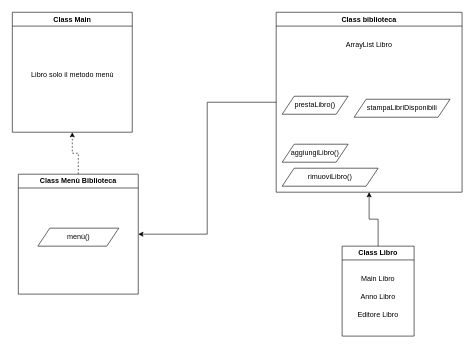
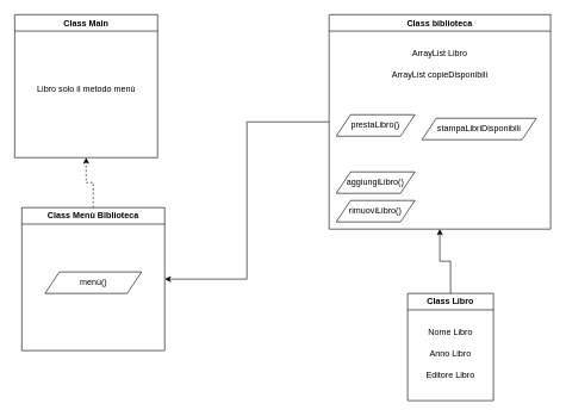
  <mxCell id="0" />
  <mxCell id="1" parent="0" />
  <mxCell id="2" style="edgeStyle=orthogonalEdgeStyle;rounded=0;orthogonalLoop=1;jettySize=auto;html=1;exitX=0;exitY=0.5;exitDx=0;exitDy=0;entryX=1;entryY=0.5;entryDx=0;entryDy=0;" edge="1" parent="1" source="3" target="18"><mxGeometry relative="1" as="geometry" /></mxCell>
  <mxCell id="3" value="Class biblioteca" style="swimlane;whiteSpace=wrap;html=1;" vertex="1" parent="1"><mxGeometry x="460" y="20" width="310" height="300" as="geometry" /></mxCell>
  <mxCell id="4" value="ArrayList Libro" style="text;html=1;strokeColor=none;fillColor=none;align=center;verticalAlign=middle;whiteSpace=wrap;rounded=0;" vertex="1" parent="3"><mxGeometry x="40" y="40" width="230" height="30" as="geometry" /></mxCell>
+ <mxCell id="5" value="ArrayList copieDisponibili" style="text;html=1;strokeColor=none;fillColor=none;align=center;verticalAlign=middle;whiteSpace=wrap;rounded=0;" vertex="1" parent="3"><mxGeometry x="40" y="70" width="230" height="30" as="geometry" /></mxCell>
  <mxCell id="6" value="prestaLibro()" style="shape=parallelogram;perimeter=parallelogramPerimeter;whiteSpace=wrap;html=1;fixedSize=1;" vertex="1" parent="3"><mxGeometry x="10" y="140" width="110" height="30" as="geometry" /></mxCell>
  <mxCell id="7" value="aggiungiLibro()" style="shape=parallelogram;perimeter=parallelogramPerimeter;whiteSpace=wrap;html=1;fixedSize=1;" vertex="1" parent="3"><mxGeometry x="10" y="220" width="110" height="30" as="geometry" /></mxCell>
- <mxCell id="8" value="rimuoviLibro()" style="shape=parallelogram;perimeter=parallelogramPerimeter;whiteSpace=wrap;html=1;fixedSize=1;" vertex="1" parent="3"><mxGeometry x="10" y="260" width="160" height="30" as="geometry" /></mxCell>
+ <mxCell id="8" value="rimuoviLibro()" style="shape=parallelogram;perimeter=parallelogramPerimeter;whiteSpace=wrap;html=1;fixedSize=1;" vertex="1" parent="3"><mxGeometry x="10" y="260" width="110" height="30" as="geometry" /></mxCell>
  <mxCell id="9" value="stampaLibriDisponibili" style="shape=parallelogram;perimeter=parallelogramPerimeter;whiteSpace=wrap;html=1;fixedSize=1;" vertex="1" parent="3"><mxGeometry x="130" y="145" width="160" height="30" as="geometry" /></mxCell>
  <mxCell id="10" style="edgeStyle=orthogonalEdgeStyle;rounded=0;orthogonalLoop=1;jettySize=auto;html=1;exitX=0.5;exitY=0;exitDx=0;exitDy=0;entryX=0.5;entryY=1;entryDx=0;entryDy=0;" edge="1" parent="1" source="11" target="3"><mxGeometry relative="1" as="geometry" /></mxCell>
  <mxCell id="11" value="Class Libro" style="swimlane;whiteSpace=wrap;html=1;" vertex="1" parent="1"><mxGeometry x="570" y="410" width="120" height="150" as="geometry" /></mxCell>
- <mxCell id="12" value="Main Libro" style="text;html=1;strokeColor=none;fillColor=none;align=center;verticalAlign=middle;whiteSpace=wrap;rounded=0;" vertex="1" parent="11"><mxGeometry x="25" y="40" width="70" height="30" as="geometry" /></mxCell>
+ <mxCell id="12" value="Nome Libro" style="text;html=1;strokeColor=none;fillColor=none;align=center;verticalAlign=middle;whiteSpace=wrap;rounded=0;" vertex="1" parent="11"><mxGeometry x="25" y="40" width="70" height="30" as="geometry" /></mxCell>
  <mxCell id="13" value="Anno Libro" style="text;html=1;strokeColor=none;fillColor=none;align=center;verticalAlign=middle;whiteSpace=wrap;rounded=0;" vertex="1" parent="11"><mxGeometry x="25" y="70" width="70" height="30" as="geometry" /></mxCell>
  <mxCell id="14" value="Editore Libro" style="text;html=1;strokeColor=none;fillColor=none;align=center;verticalAlign=middle;whiteSpace=wrap;rounded=0;" vertex="1" parent="11"><mxGeometry x="20" y="100" width="80" height="30" as="geometry" /></mxCell>
  <mxCell id="15" value="Class Main" style="swimlane;whiteSpace=wrap;html=1;" vertex="1" parent="1"><mxGeometry x="20" y="20" width="200" height="200" as="geometry" /></mxCell>
  <mxCell id="16" value="Libro solo il metodo menù" style="text;html=1;strokeColor=none;fillColor=none;align=center;verticalAlign=middle;whiteSpace=wrap;rounded=0;" vertex="1" parent="15"><mxGeometry x="27.5" y="90" width="145" height="30" as="geometry" /></mxCell>
  <mxCell id="17" style="edgeStyle=orthogonalEdgeStyle;rounded=0;orthogonalLoop=1;jettySize=auto;html=1;exitX=0.5;exitY=0;exitDx=0;exitDy=0;entryX=0.5;entryY=1;entryDx=0;entryDy=0;dashed=1;" edge="1" parent="1" source="18" target="15"><mxGeometry relative="1" as="geometry" /></mxCell>
  <mxCell id="18" value="Class Menù Biblioteca" style="swimlane;whiteSpace=wrap;html=1;startSize=23;" vertex="1" parent="1"><mxGeometry x="30" y="290" width="200" height="200" as="geometry" /></mxCell>
  <mxCell id="19" value="menù()" style="shape=parallelogram;perimeter=parallelogramPerimeter;whiteSpace=wrap;html=1;fixedSize=1;" vertex="1" parent="18"><mxGeometry x="32.5" y="90" width="135" height="30" as="geometry" /></mxCell>
